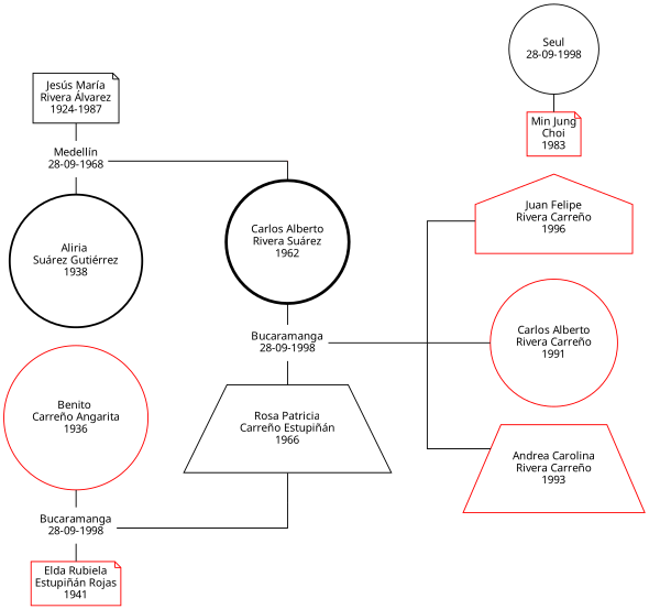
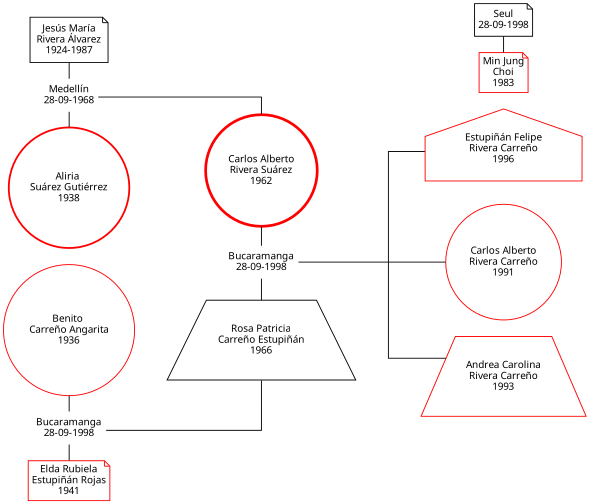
  digraph {
    compound=true
    rankdir=LR
    splines=ortho
    node [color=red fontname="Helvetic Neue LT Std" fontsize=11 margin=0.05 penwidth=1.0 shape=note]
    edge [dir=none]
    n1 [color=black label="Jesús María\nRivera Álvarez\n1924-1987" margin=0.1]
    n2 [color=black label="Medellín\n28-09-1968" shape=plaintext]
    n3 [label="Benito \nCarreño Angarita\n1936" margin=0.1 shape=circle]
    n4 [label="Bucaramanga\n28-09-1998" shape=plaintext]
    n5 [label="Elda Rubiela\nEstupiñán Rojas\n1941"]
-   n6 [color=black label="Aliria \nSuárez Gutiérrez\n1938" penwidth=2.0 shape=circle]
-   n7 [label="Juan Felipe\nRivera Carreño\n1996" margin=0.1 shape=house]
+   n6 [label="Aliria \nSuárez Gutiérrez\n1938" penwidth=2.0 shape=circle]
+   n7 [label="Estupiñán Felipe\nRivera Carreño\n1996" margin=0.1 shape=house]
    n8 [label="Carlos Alberto\nRivera Carreño\n1991" margin=0.1 shape=circle]
-   n9 [color=black label="Seul\n28-09-1998" shape=circle]
+   n9 [color=black label="Seul\n28-09-1998"]
    n10 [label="Andrea Carolina\nRivera Carreño\n1993" shape=trapezium]
    n11 [label="Min Jung\nChoi\n1983"]
-   n12 [color=black label="Carlos Alberto\nRivera Suárez\n1962" margin=0.1 penwidth=3.0 shape=circle width=0]
+   n12 [label="Carlos Alberto\nRivera Suárez\n1962" margin=0.1 penwidth=3.0 shape=circle width=0]
    n13 [color=black label="Bucaramanga\n28-09-1998" shape=plaintext width=0]
    n14 [color=black label="Rosa Patricia\nCarreño Estupiñán\n1966" shape=trapezium width=0]
    RpceChild [color=black shape=point width=0]
    CarsChild [shape=point width=0]
    CarsRpceChildren [color=black shape=point width=0 margin=""]
    subgraph sub_1 {
      rank=same
      n1
      n2
      n3
      n4
      n5
      n6
    }
    subgraph sub_2 {
      rank=same
      CarsRpceChildren
    }
    subgraph sub_3 {
      rank=max
      n7
      n8
      n9
      n10
      n11
    }
    subgraph sub_4 {
      rank=same
      n12
      n13
      n14
      RpceChild
      CarsChild
    }
    n1 -> n2
    n2 -> n6
    n2 -> CarsChild
    n3 -> n4
    n4 -> n5
    n4 -> RpceChild
    n9 -> n11
    n12 -> n13
    n13 -> n14
    n13 -> CarsRpceChildren
    n14 -> RpceChild
    CarsChild -> n12
    CarsRpceChildren -> n7
    CarsRpceChildren -> n8
    CarsRpceChildren -> n10
  }
